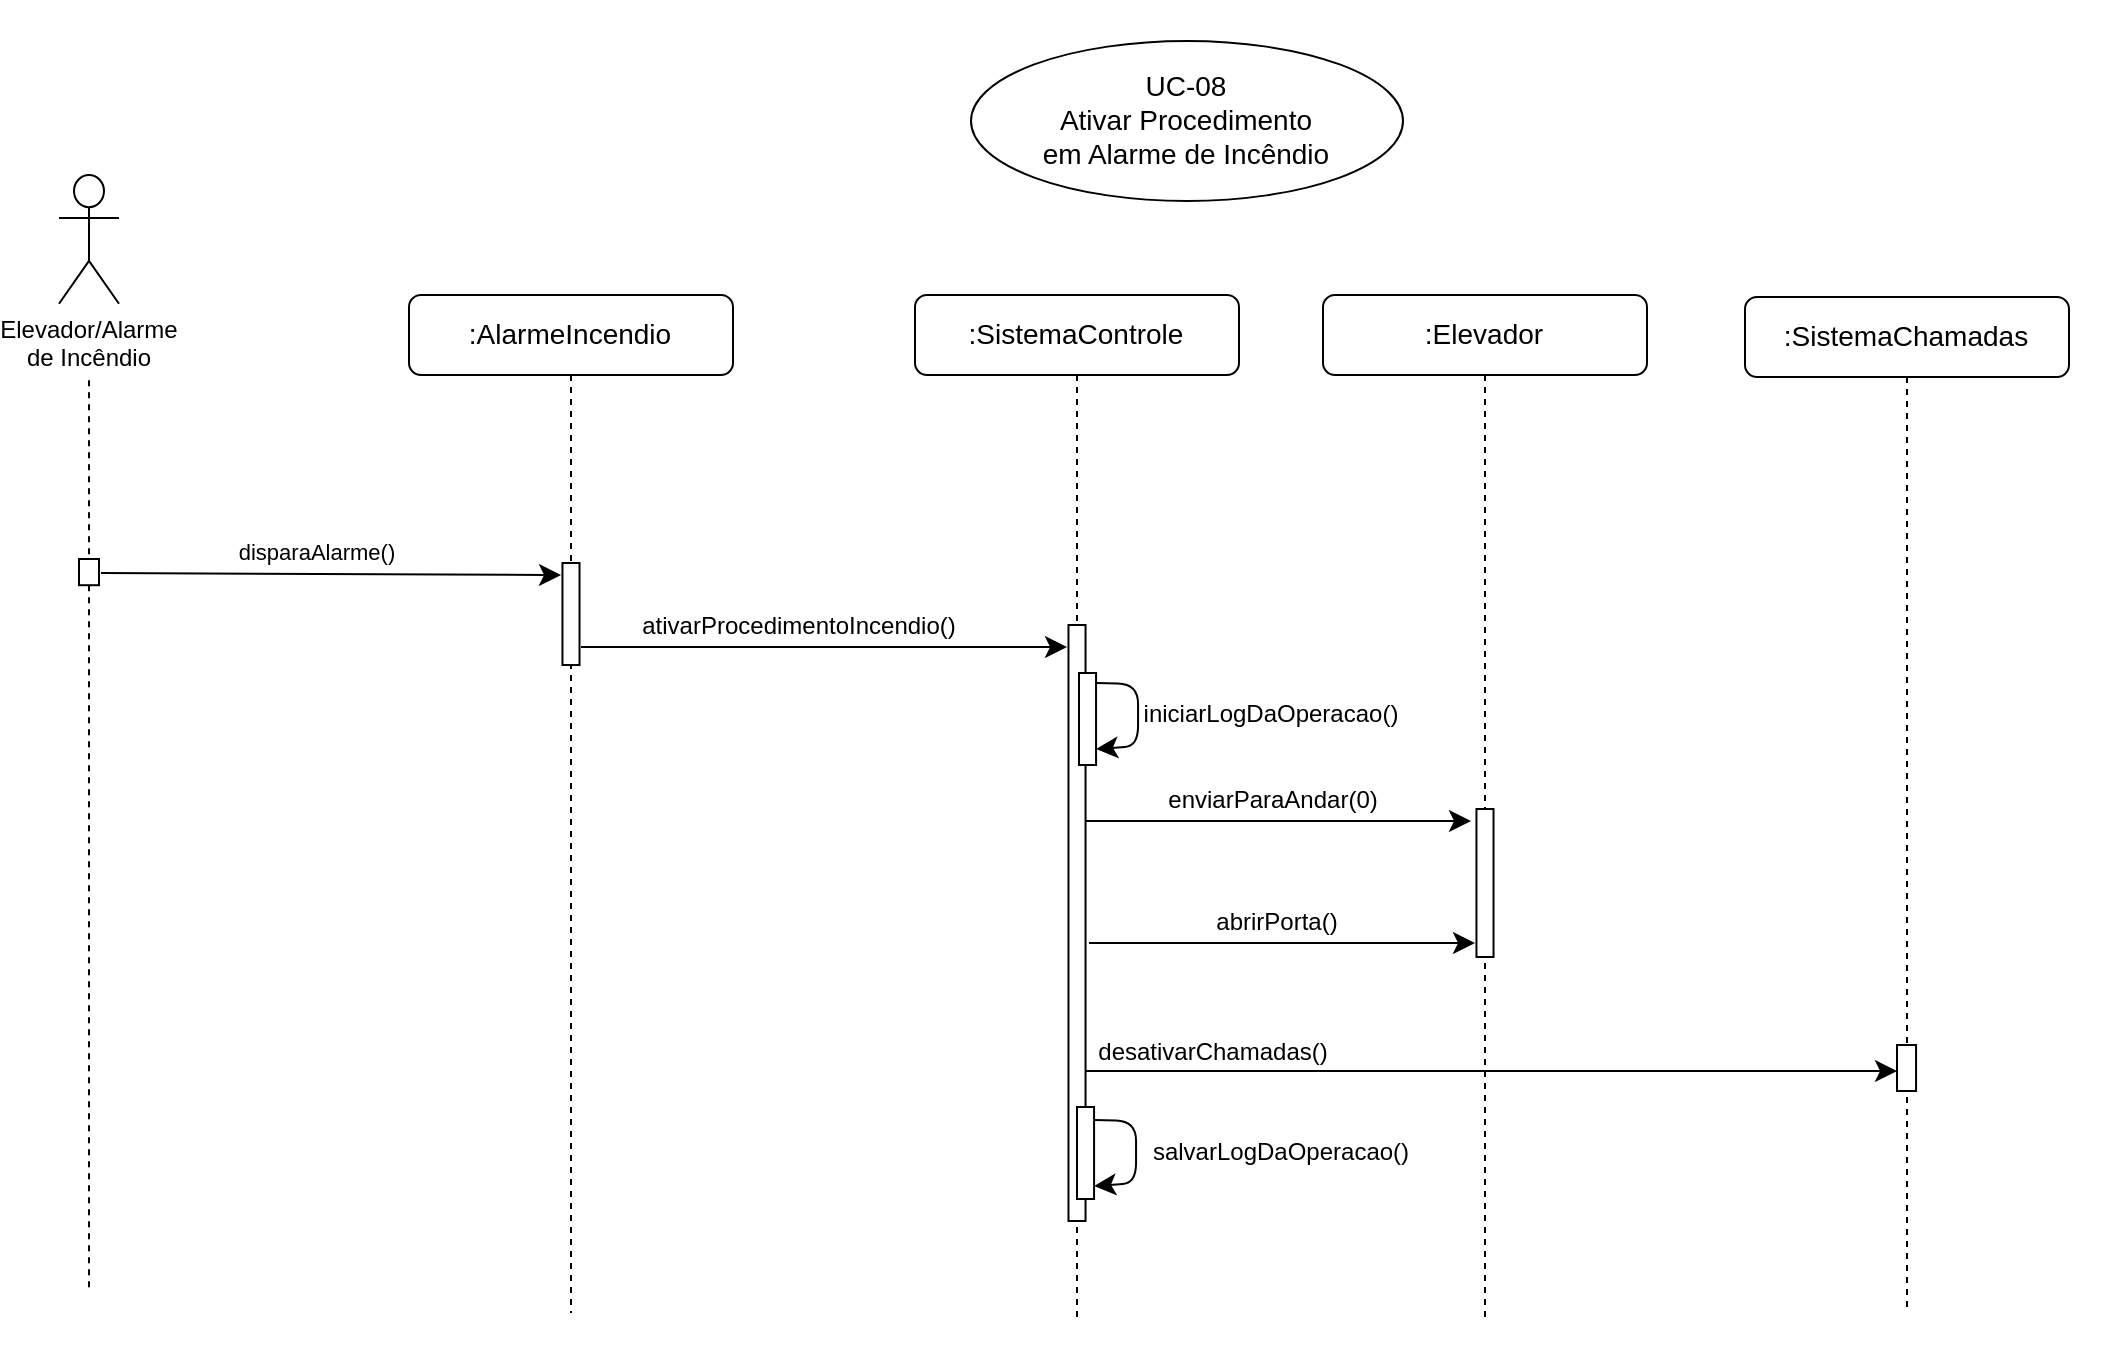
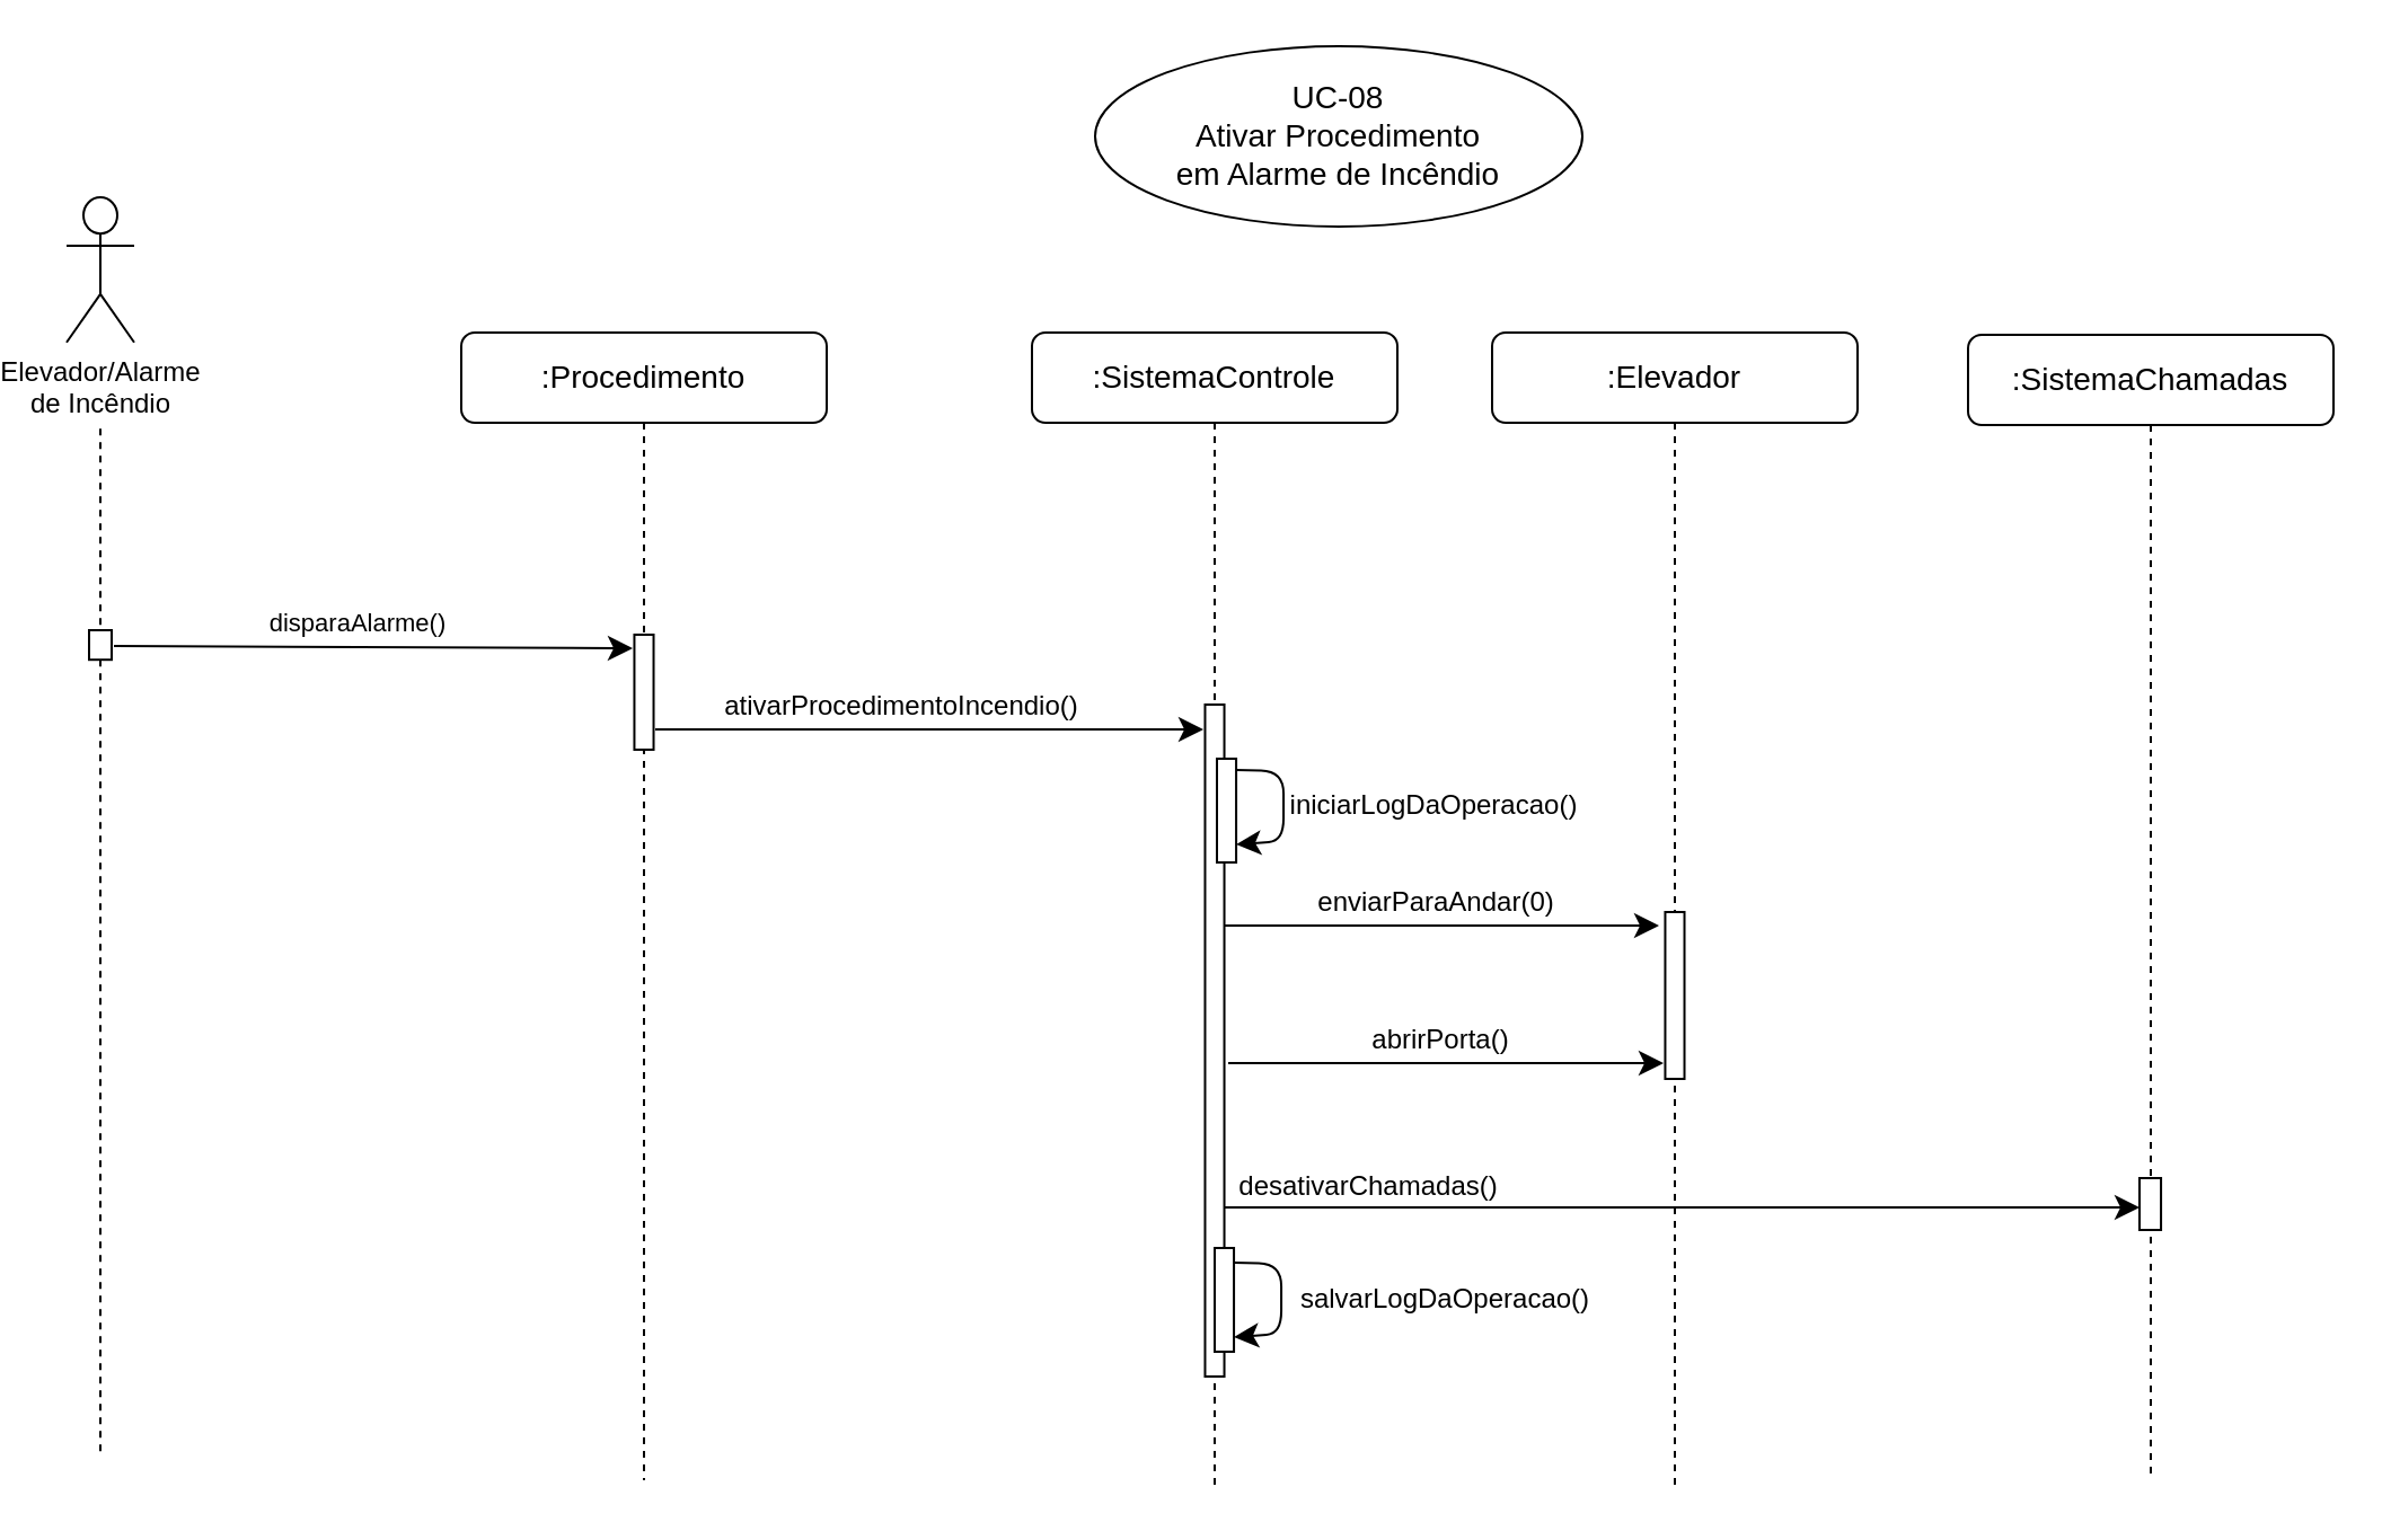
  <mxCell id="0" />
  <mxCell id="1" parent="0" />
  <mxCell id="2" value="&lt;font style=&quot;font-size: 14px;&quot;&gt;UC-08&lt;/font&gt;&lt;div style=&quot;font-size: 14px;&quot;&gt;Ativar Procedimento&lt;/div&gt;&lt;div style=&quot;font-size: 14px;&quot;&gt;em Alarme de Incêndio&lt;/div&gt;" style="ellipse;whiteSpace=wrap;html=1;" parent="1" vertex="1"><mxGeometry x="476" y="20" width="216" height="80" as="geometry" /></mxCell>
  <mxCell id="3" value="" style="group" parent="1" vertex="1" connectable="0"><mxGeometry x="20" y="120" width="30" height="527" as="geometry" /></mxCell>
  <mxCell id="4" style="edgeStyle=none;curved=0;rounded=1;orthogonalLoop=1;jettySize=auto;html=1;fontSize=12;startSize=8;endSize=8;dashed=1;endArrow=none;endFill=0;" parent="3" source="6" edge="1"><mxGeometry relative="1" as="geometry"><mxPoint x="15" y="526" as="targetPoint" /><mxPoint x="15" y="76.475" as="sourcePoint" /></mxGeometry></mxCell>
  <mxCell id="5" value="" style="edgeStyle=none;curved=0;rounded=1;orthogonalLoop=1;jettySize=auto;html=1;fontSize=12;startSize=8;endSize=8;dashed=1;endArrow=none;endFill=0;" parent="3" target="6" edge="1"><mxGeometry relative="1" as="geometry"><mxPoint x="15" y="449.38" as="targetPoint" /><mxPoint x="15" y="69.616" as="sourcePoint" /></mxGeometry></mxCell>
  <mxCell id="6" value="" style="html=1;points=[];perimeter=orthogonalPerimeter;rounded=0;shadow=0;comic=0;labelBackgroundColor=none;strokeWidth=1;fontFamily=Verdana;fontSize=12;align=center;" parent="3" vertex="1"><mxGeometry x="10" y="159.0" width="10" height="13.101" as="geometry" /></mxCell>
  <mxCell id="7" value="Elevador/Alarme&lt;div&gt;de Incêndio&lt;/div&gt;" style="shape=umlActor;verticalLabelPosition=bottom;verticalAlign=top;html=1;outlineConnect=0;" parent="3" vertex="1"><mxGeometry y="-33" width="30" height="64.36" as="geometry" /></mxCell>
  <mxCell id="8" value="" style="endArrow=classic;html=1;rounded=1;strokeColor=default;align=center;verticalAlign=middle;fontFamily=Helvetica;fontSize=12;fontColor=default;labelBackgroundColor=default;edgeStyle=none;startSize=8;endSize=8;curved=0;" parent="1" edge="1"><mxGeometry width="50" height="50" relative="1" as="geometry"><mxPoint x="41" y="286" as="sourcePoint" /><mxPoint x="271" y="287" as="targetPoint" /></mxGeometry></mxCell>
  <mxCell id="9" value="disparaAlarme()" style="edgeLabel;html=1;align=center;verticalAlign=middle;resizable=0;points=[];fontSize=11;fontFamily=Helvetica;fontColor=default;labelBackgroundColor=default;" parent="8" vertex="1" connectable="0"><mxGeometry x="-0.118" y="1" relative="1" as="geometry"><mxPoint x="6" y="-10" as="offset" /></mxGeometry></mxCell>
- <mxCell id="10" value=":AlarmeIncendio" style="shape=umlLifeline;perimeter=lifelinePerimeter;whiteSpace=wrap;html=1;container=0;collapsible=0;recursiveResize=0;outlineConnect=0;rounded=1;shadow=0;comic=0;labelBackgroundColor=none;strokeWidth=1;fontFamily=Helvetica;fontSize=14;align=center;" parent="1" vertex="1"><mxGeometry x="195" y="147" width="162" height="509" as="geometry" /></mxCell>
+ <mxCell id="10" value=":Procedimento" style="shape=umlLifeline;perimeter=lifelinePerimeter;whiteSpace=wrap;html=1;container=0;collapsible=0;recursiveResize=0;outlineConnect=0;rounded=1;shadow=0;comic=0;labelBackgroundColor=none;strokeWidth=1;fontFamily=Helvetica;fontSize=14;align=center;" parent="1" vertex="1"><mxGeometry x="195" y="147" width="162" height="509" as="geometry" /></mxCell>
  <mxCell id="11" value="" style="html=1;points=[];perimeter=orthogonalPerimeter;rounded=0;shadow=0;comic=0;labelBackgroundColor=none;strokeWidth=1;fontFamily=Verdana;fontSize=12;align=center;container=0;" parent="1" vertex="1"><mxGeometry x="271.73" y="281" width="8.53" height="51" as="geometry" /></mxCell>
  <mxCell id="12" value=":SistemaControle" style="shape=umlLifeline;perimeter=lifelinePerimeter;whiteSpace=wrap;html=1;container=0;collapsible=0;recursiveResize=0;outlineConnect=0;rounded=1;shadow=0;comic=0;labelBackgroundColor=none;strokeWidth=1;fontFamily=Helvetica;fontSize=14;align=center;" parent="1" vertex="1"><mxGeometry x="448" y="147" width="162" height="511" as="geometry" /></mxCell>
  <mxCell id="13" value="" style="html=1;points=[];perimeter=orthogonalPerimeter;rounded=0;shadow=0;comic=0;labelBackgroundColor=none;strokeWidth=1;fontFamily=Verdana;fontSize=12;align=center;container=0;" parent="1" vertex="1"><mxGeometry x="524.74" y="312" width="8.53" height="298" as="geometry" /></mxCell>
  <mxCell id="14" value=":Elevador" style="shape=umlLifeline;perimeter=lifelinePerimeter;whiteSpace=wrap;html=1;container=0;collapsible=0;recursiveResize=0;outlineConnect=0;rounded=1;shadow=0;comic=0;labelBackgroundColor=none;strokeWidth=1;fontFamily=Helvetica;fontSize=14;align=center;" parent="1" vertex="1"><mxGeometry x="652" y="147" width="162" height="514" as="geometry" /></mxCell>
  <mxCell id="15" value="" style="endArrow=classic;html=1;rounded=0;fontSize=12;startSize=8;endSize=8;curved=1;" parent="1" edge="1"><mxGeometry width="50" height="50" relative="1" as="geometry"><mxPoint x="281" y="323" as="sourcePoint" /><mxPoint x="524" y="323" as="targetPoint" /></mxGeometry></mxCell>
  <mxCell id="16" value="ativarProcedimentoIncendio()" style="edgeLabel;html=1;align=center;verticalAlign=middle;resizable=0;points=[];fontSize=12;" parent="15" vertex="1" connectable="0"><mxGeometry x="-0.629" relative="1" as="geometry"><mxPoint x="63" y="-11" as="offset" /></mxGeometry></mxCell>
  <mxCell id="17" value="" style="html=1;points=[];perimeter=orthogonalPerimeter;rounded=0;shadow=0;comic=0;labelBackgroundColor=none;strokeWidth=1;fontFamily=Verdana;fontSize=12;align=center;container=0;" parent="1" vertex="1"><mxGeometry x="728.73" y="404" width="8.53" height="74" as="geometry" /></mxCell>
  <mxCell id="18" value="" style="html=1;points=[];perimeter=orthogonalPerimeter;rounded=0;shadow=0;comic=0;labelBackgroundColor=none;strokeWidth=1;fontFamily=Verdana;fontSize=12;align=center;container=0;" parent="1" vertex="1"><mxGeometry x="530" y="336" width="8.53" height="46" as="geometry" /></mxCell>
  <mxCell id="19" value="" style="endArrow=classic;html=1;rounded=1;fontSize=12;startSize=8;endSize=8;curved=0;" parent="1" edge="1"><mxGeometry width="50" height="50" relative="1" as="geometry"><mxPoint x="538.53" y="341" as="sourcePoint" /><mxPoint x="538.53" y="374" as="targetPoint" /><Array as="points"><mxPoint x="559.53" y="341.5" /><mxPoint x="559.53" y="372.5" /></Array></mxGeometry></mxCell>
  <mxCell id="20" value="iniciarLogDaOperacao()" style="edgeLabel;html=1;align=center;verticalAlign=middle;resizable=0;points=[];fontSize=12;fontFamily=Helvetica;fontColor=default;labelBackgroundColor=default;" parent="19" vertex="1" connectable="0"><mxGeometry x="-0.033" y="1" relative="1" as="geometry"><mxPoint x="65" y="1" as="offset" /></mxGeometry></mxCell>
  <mxCell id="21" value="" style="endArrow=classic;html=1;rounded=0;fontSize=12;startSize=8;endSize=8;curved=1;" parent="1" edge="1"><mxGeometry width="50" height="50" relative="1" as="geometry"><mxPoint x="533" y="410" as="sourcePoint" /><mxPoint x="726" y="410" as="targetPoint" /></mxGeometry></mxCell>
  <mxCell id="22" value="enviarParaAndar(0)" style="edgeLabel;html=1;align=center;verticalAlign=middle;resizable=0;points=[];fontSize=12;" parent="21" vertex="1" connectable="0"><mxGeometry x="-0.381" y="2" relative="1" as="geometry"><mxPoint x="33" y="-9" as="offset" /></mxGeometry></mxCell>
  <mxCell id="23" value="" style="endArrow=classic;html=1;rounded=0;fontSize=12;startSize=8;endSize=8;curved=1;" parent="1" target="26" edge="1"><mxGeometry width="50" height="50" relative="1" as="geometry"><mxPoint x="533" y="535" as="sourcePoint" /><mxPoint x="727" y="1004" as="targetPoint" /></mxGeometry></mxCell>
  <mxCell id="24" value="desativarChamadas()" style="edgeLabel;html=1;align=center;verticalAlign=middle;resizable=0;points=[];fontSize=12;" parent="23" vertex="1" connectable="0"><mxGeometry x="-0.507" y="1" relative="1" as="geometry"><mxPoint x="-37" y="-9" as="offset" /></mxGeometry></mxCell>
  <mxCell id="25" value=":SistemaChamadas" style="shape=umlLifeline;perimeter=lifelinePerimeter;whiteSpace=wrap;html=1;container=0;collapsible=0;recursiveResize=0;outlineConnect=0;rounded=1;shadow=0;comic=0;labelBackgroundColor=none;strokeWidth=1;fontFamily=Helvetica;fontSize=14;align=center;" parent="1" vertex="1"><mxGeometry x="863" y="148" width="162" height="507" as="geometry" /></mxCell>
  <mxCell id="26" value="" style="html=1;points=[];perimeter=orthogonalPerimeter;rounded=0;shadow=0;comic=0;labelBackgroundColor=none;strokeWidth=1;fontFamily=Verdana;fontSize=12;align=center;container=0;" parent="1" vertex="1"><mxGeometry x="939" y="522" width="9.53" height="23" as="geometry" /></mxCell>
  <mxCell id="27" value="" style="html=1;points=[];perimeter=orthogonalPerimeter;rounded=0;shadow=0;comic=0;labelBackgroundColor=none;strokeWidth=1;fontFamily=Verdana;fontSize=12;align=center;container=0;" parent="1" vertex="1"><mxGeometry x="529" y="553" width="8.53" height="46" as="geometry" /></mxCell>
  <mxCell id="28" value="" style="endArrow=classic;html=1;rounded=1;fontSize=12;startSize=8;endSize=8;curved=0;" parent="1" edge="1"><mxGeometry width="50" height="50" relative="1" as="geometry"><mxPoint x="537.53" y="559.5" as="sourcePoint" /><mxPoint x="537.53" y="592.5" as="targetPoint" /><Array as="points"><mxPoint x="558.53" y="560" /><mxPoint x="558.53" y="591" /></Array></mxGeometry></mxCell>
  <mxCell id="29" value="salvarLogDaOperacao()" style="edgeLabel;html=1;align=center;verticalAlign=middle;resizable=0;points=[];fontSize=12;fontFamily=Helvetica;fontColor=default;labelBackgroundColor=default;" parent="28" vertex="1" connectable="0"><mxGeometry x="-0.033" y="1" relative="1" as="geometry"><mxPoint x="71" y="2" as="offset" /></mxGeometry></mxCell>
  <mxCell id="30" value="" style="endArrow=classic;html=1;rounded=0;fontSize=12;startSize=8;endSize=8;curved=1;" edge="1" parent="1"><mxGeometry width="50" height="50" relative="1" as="geometry"><mxPoint x="535" y="471" as="sourcePoint" /><mxPoint x="728" y="471" as="targetPoint" /></mxGeometry></mxCell>
  <mxCell id="31" value="abrirPorta()" style="edgeLabel;html=1;align=center;verticalAlign=middle;resizable=0;points=[];fontSize=12;" vertex="1" connectable="0" parent="30"><mxGeometry x="-0.381" y="2" relative="1" as="geometry"><mxPoint x="33" y="-9" as="offset" /></mxGeometry></mxCell>
